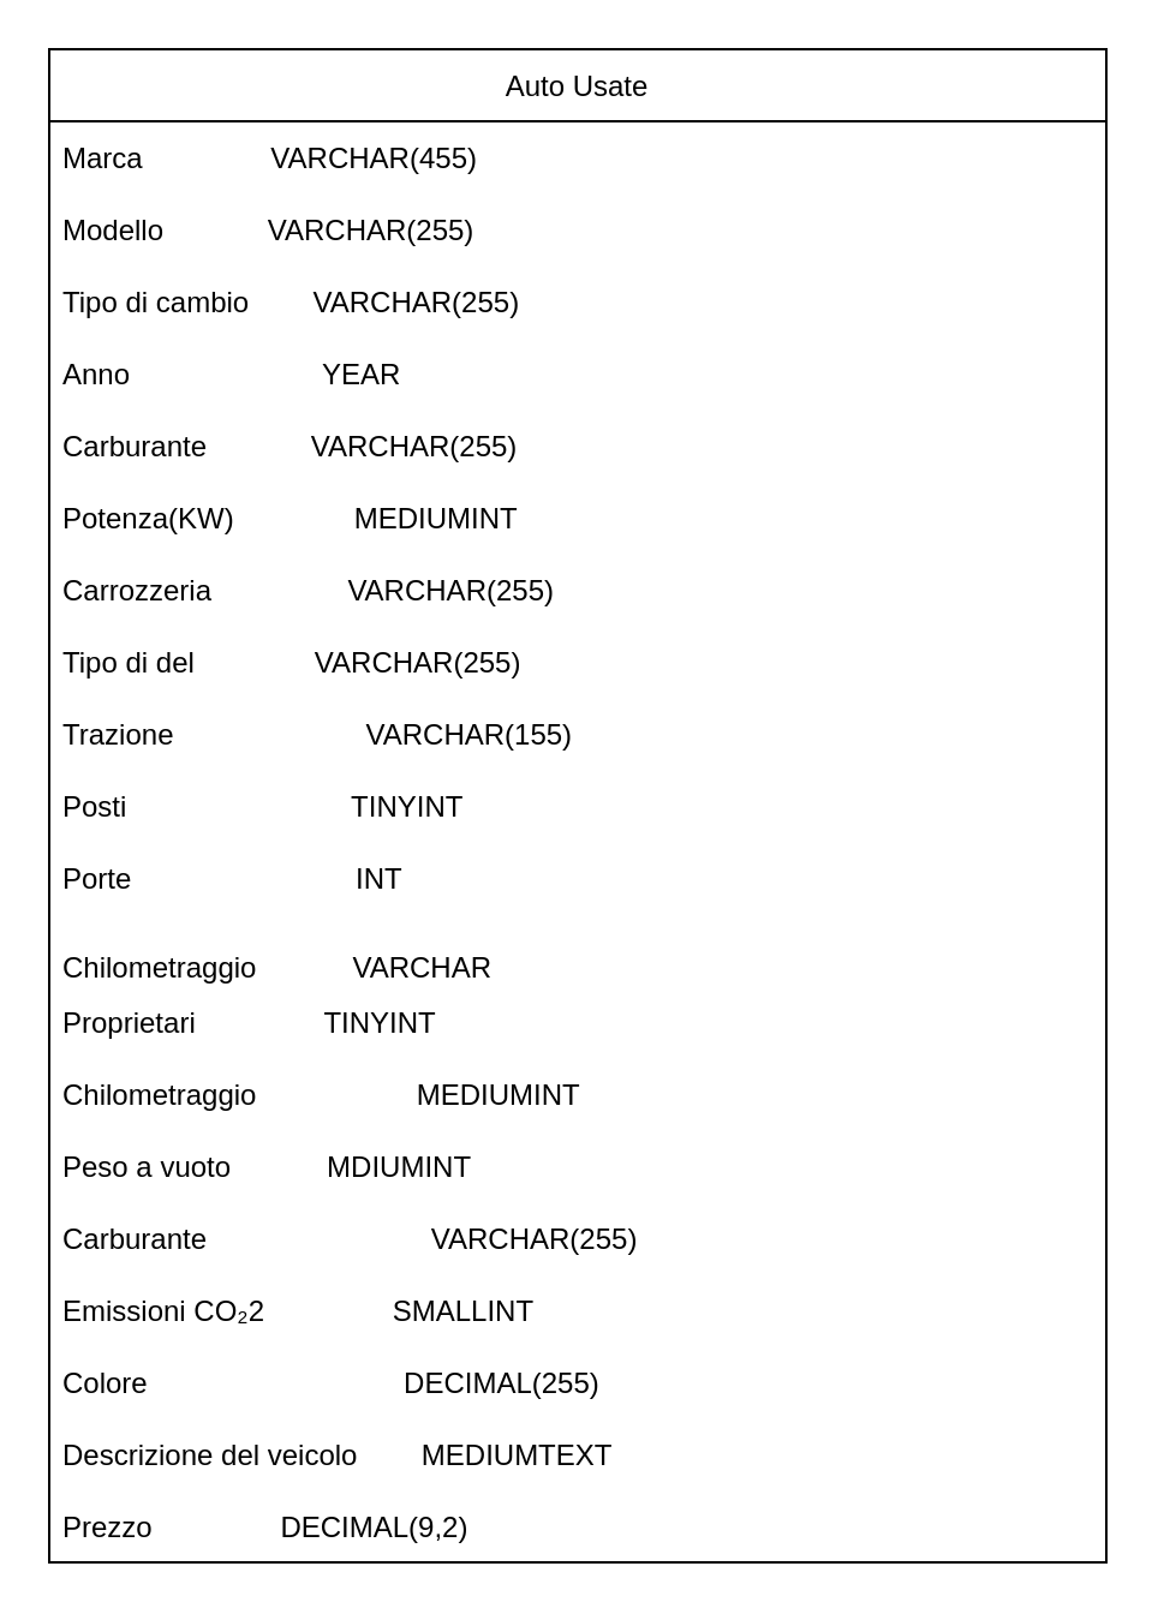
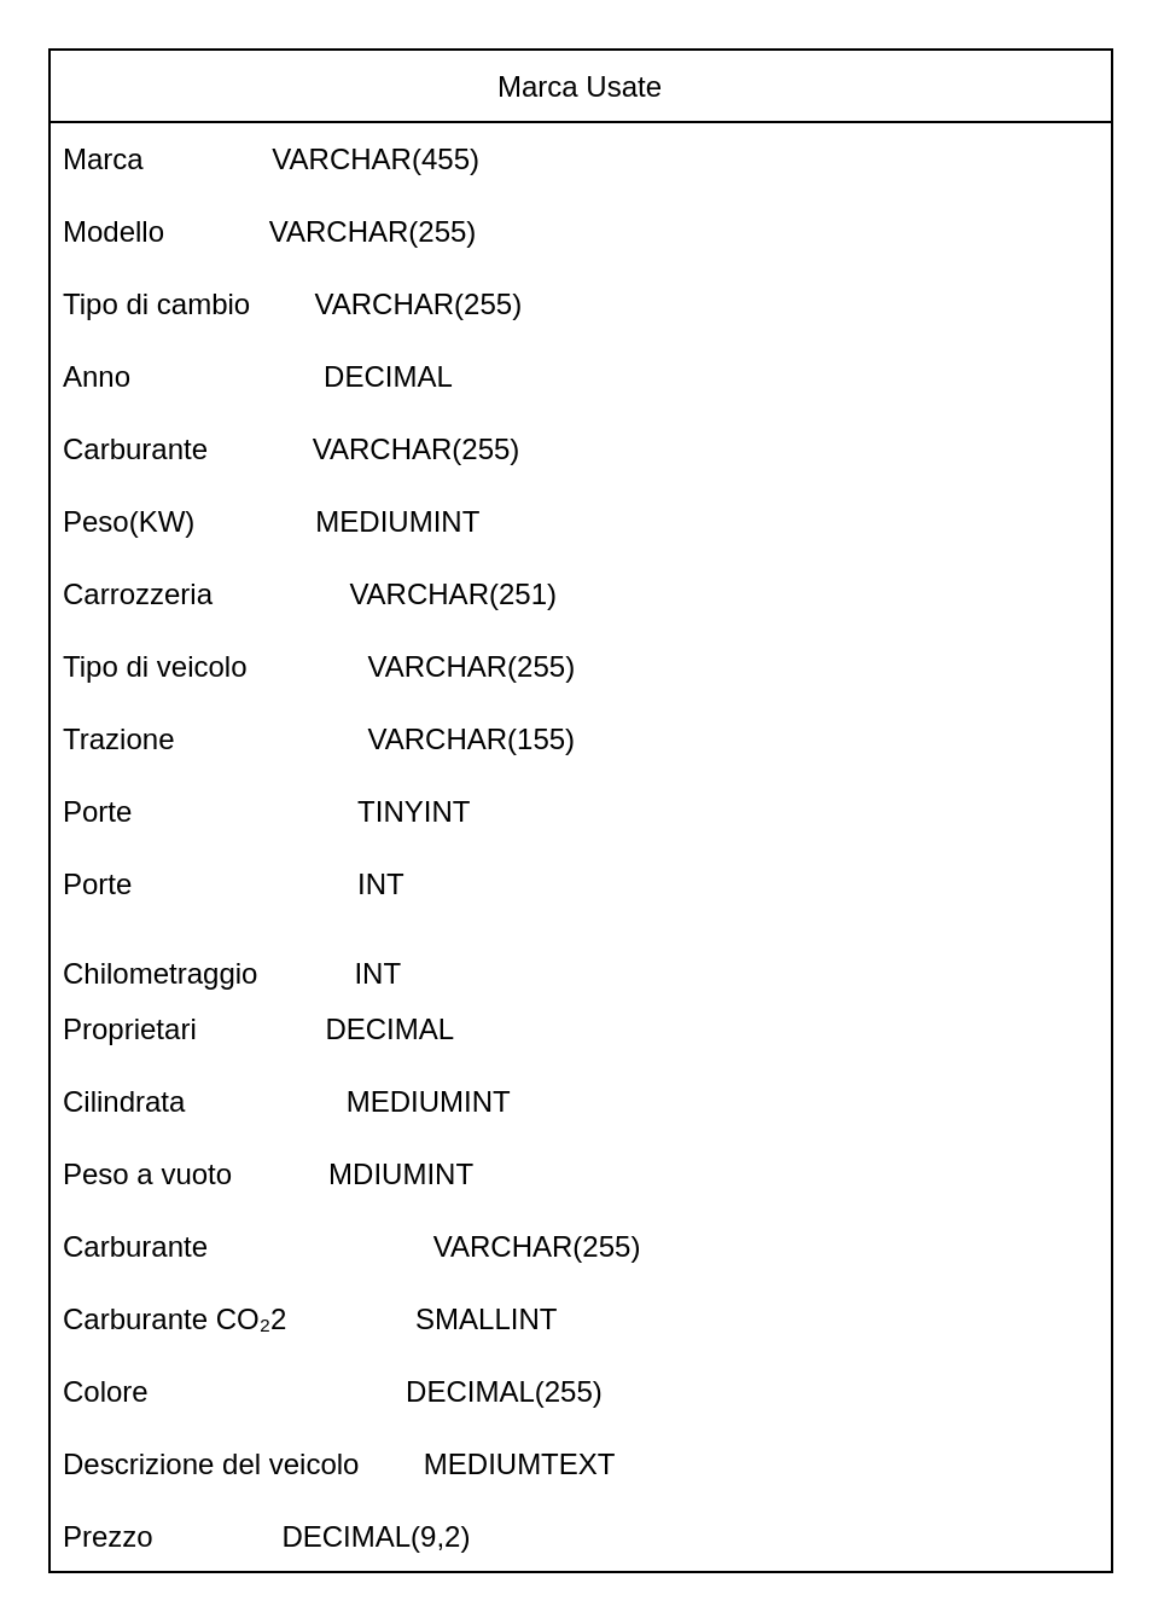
  <mxCell id="0" />
  <mxCell id="1" parent="0" />
- <mxCell id="2" value="Auto Usate" style="swimlane;fontStyle=0;childLayout=stackLayout;horizontal=1;startSize=30;horizontalStack=0;resizeParent=1;resizeParentMax=0;resizeLast=0;collapsible=1;marginBottom=0;" vertex="1" parent="1"><mxGeometry x="20" y="20" width="440" height="630" as="geometry" /></mxCell>
+ <mxCell id="2" value="Marca Usate" style="swimlane;fontStyle=0;childLayout=stackLayout;horizontal=1;startSize=30;horizontalStack=0;resizeParent=1;resizeParentMax=0;resizeLast=0;collapsible=1;marginBottom=0;" vertex="1" parent="1"><mxGeometry x="20" y="20" width="440" height="630" as="geometry" /></mxCell>
  <mxCell id="3" value="Marca                VARCHAR(455)" style="text;strokeColor=none;fillColor=none;align=left;verticalAlign=middle;spacingLeft=4;spacingRight=4;overflow=hidden;points=[[0,0.5],[1,0.5]];portConstraint=eastwest;rotatable=0;" vertex="1" parent="2"><mxGeometry y="30" width="440" height="30" as="geometry" /></mxCell>
  <mxCell id="4" value="Modello             VARCHAR(255)" style="text;strokeColor=none;fillColor=none;align=left;verticalAlign=middle;spacingLeft=4;spacingRight=4;overflow=hidden;points=[[0,0.5],[1,0.5]];portConstraint=eastwest;rotatable=0;" vertex="1" parent="2"><mxGeometry y="60" width="440" height="30" as="geometry" /></mxCell>
  <mxCell id="5" value="Tipo di cambio        VARCHAR(255)" style="text;strokeColor=none;fillColor=none;align=left;verticalAlign=middle;spacingLeft=4;spacingRight=4;overflow=hidden;points=[[0,0.5],[1,0.5]];portConstraint=eastwest;rotatable=0;" vertex="1" parent="2"><mxGeometry y="90" width="440" height="30" as="geometry" /></mxCell>
- <mxCell id="6" value="Anno                        YEAR" style="text;strokeColor=none;fillColor=none;align=left;verticalAlign=middle;spacingLeft=4;spacingRight=4;overflow=hidden;points=[[0,0.5],[1,0.5]];portConstraint=eastwest;rotatable=0;" vertex="1" parent="2"><mxGeometry y="120" width="440" height="30" as="geometry" /></mxCell>
+ <mxCell id="6" value="Anno                        DECIMAL" style="text;strokeColor=none;fillColor=none;align=left;verticalAlign=middle;spacingLeft=4;spacingRight=4;overflow=hidden;points=[[0,0.5],[1,0.5]];portConstraint=eastwest;rotatable=0;" vertex="1" parent="2"><mxGeometry y="120" width="440" height="30" as="geometry" /></mxCell>
  <mxCell id="7" value="Carburante             VARCHAR(255)" style="text;strokeColor=none;fillColor=none;align=left;verticalAlign=middle;spacingLeft=4;spacingRight=4;overflow=hidden;points=[[0,0.5],[1,0.5]];portConstraint=eastwest;rotatable=0;" vertex="1" parent="2"><mxGeometry y="150" width="440" height="30" as="geometry" /></mxCell>
- <mxCell id="8" value="Potenza(KW)               MEDIUMINT" style="text;strokeColor=none;fillColor=none;align=left;verticalAlign=middle;spacingLeft=4;spacingRight=4;overflow=hidden;points=[[0,0.5],[1,0.5]];portConstraint=eastwest;rotatable=0;" vertex="1" parent="2"><mxGeometry y="180" width="440" height="30" as="geometry" /></mxCell>
- <mxCell id="9" value="Carrozzeria                 VARCHAR(255)" style="text;strokeColor=none;fillColor=none;align=left;verticalAlign=middle;spacingLeft=4;spacingRight=4;overflow=hidden;points=[[0,0.5],[1,0.5]];portConstraint=eastwest;rotatable=0;" vertex="1" parent="2"><mxGeometry y="210" width="440" height="30" as="geometry" /></mxCell>
- <mxCell id="10" value="Tipo di del               VARCHAR(255)" style="text;strokeColor=none;fillColor=none;align=left;verticalAlign=middle;spacingLeft=4;spacingRight=4;overflow=hidden;points=[[0,0.5],[1,0.5]];portConstraint=eastwest;rotatable=0;" vertex="1" parent="2"><mxGeometry y="240" width="440" height="30" as="geometry" /></mxCell>
+ <mxCell id="8" value="Peso(KW)               MEDIUMINT" style="text;strokeColor=none;fillColor=none;align=left;verticalAlign=middle;spacingLeft=4;spacingRight=4;overflow=hidden;points=[[0,0.5],[1,0.5]];portConstraint=eastwest;rotatable=0;" vertex="1" parent="2"><mxGeometry y="180" width="440" height="30" as="geometry" /></mxCell>
+ <mxCell id="9" value="Carrozzeria                 VARCHAR(251)" style="text;strokeColor=none;fillColor=none;align=left;verticalAlign=middle;spacingLeft=4;spacingRight=4;overflow=hidden;points=[[0,0.5],[1,0.5]];portConstraint=eastwest;rotatable=0;" vertex="1" parent="2"><mxGeometry y="210" width="440" height="30" as="geometry" /></mxCell>
+ <mxCell id="10" value="Tipo di veicolo               VARCHAR(255)" style="text;strokeColor=none;fillColor=none;align=left;verticalAlign=middle;spacingLeft=4;spacingRight=4;overflow=hidden;points=[[0,0.5],[1,0.5]];portConstraint=eastwest;rotatable=0;" vertex="1" parent="2"><mxGeometry y="240" width="440" height="30" as="geometry" /></mxCell>
  <mxCell id="11" value="Trazione                        VARCHAR(155)" style="text;strokeColor=none;fillColor=none;align=left;verticalAlign=middle;spacingLeft=4;spacingRight=4;overflow=hidden;points=[[0,0.5],[1,0.5]];portConstraint=eastwest;rotatable=0;" vertex="1" parent="2"><mxGeometry y="270" width="440" height="30" as="geometry" /></mxCell>
- <mxCell id="12" value="Posti                            TINYINT" style="text;strokeColor=none;fillColor=none;align=left;verticalAlign=middle;spacingLeft=4;spacingRight=4;overflow=hidden;points=[[0,0.5],[1,0.5]];portConstraint=eastwest;rotatable=0;" vertex="1" parent="2"><mxGeometry y="300" width="440" height="30" as="geometry" /></mxCell>
+ <mxCell id="12" value="Porte                            TINYINT" style="text;strokeColor=none;fillColor=none;align=left;verticalAlign=middle;spacingLeft=4;spacingRight=4;overflow=hidden;points=[[0,0.5],[1,0.5]];portConstraint=eastwest;rotatable=0;" vertex="1" parent="2"><mxGeometry y="300" width="440" height="30" as="geometry" /></mxCell>
  <mxCell id="13" value="Porte                            INT" style="text;strokeColor=none;fillColor=none;align=left;verticalAlign=middle;spacingLeft=4;spacingRight=4;overflow=hidden;points=[[0,0.5],[1,0.5]];portConstraint=eastwest;rotatable=0;" vertex="1" parent="2"><mxGeometry y="330" width="440" height="30" as="geometry" /></mxCell>
- <mxCell id="14" value="&#10;Chilometraggio            VARCHAR" style="text;strokeColor=none;fillColor=none;align=left;verticalAlign=middle;spacingLeft=4;spacingRight=4;overflow=hidden;points=[[0,0.5],[1,0.5]];portConstraint=eastwest;rotatable=0;" vertex="1" parent="2"><mxGeometry y="360" width="440" height="30" as="geometry" /></mxCell>
- <mxCell id="15" value="Proprietari                TINYINT" style="text;strokeColor=none;fillColor=none;align=left;verticalAlign=middle;spacingLeft=4;spacingRight=4;overflow=hidden;points=[[0,0.5],[1,0.5]];portConstraint=eastwest;rotatable=0;" vertex="1" parent="2"><mxGeometry y="390" width="440" height="30" as="geometry" /></mxCell>
- <mxCell id="16" value="Chilometraggio                    MEDIUMINT" style="text;strokeColor=none;fillColor=none;align=left;verticalAlign=middle;spacingLeft=4;spacingRight=4;overflow=hidden;points=[[0,0.5],[1,0.5]];portConstraint=eastwest;rotatable=0;" vertex="1" parent="2"><mxGeometry y="420" width="440" height="30" as="geometry" /></mxCell>
+ <mxCell id="14" value="&#10;Chilometraggio            INT" style="text;strokeColor=none;fillColor=none;align=left;verticalAlign=middle;spacingLeft=4;spacingRight=4;overflow=hidden;points=[[0,0.5],[1,0.5]];portConstraint=eastwest;rotatable=0;" vertex="1" parent="2"><mxGeometry y="360" width="440" height="30" as="geometry" /></mxCell>
+ <mxCell id="15" value="Proprietari                DECIMAL" style="text;strokeColor=none;fillColor=none;align=left;verticalAlign=middle;spacingLeft=4;spacingRight=4;overflow=hidden;points=[[0,0.5],[1,0.5]];portConstraint=eastwest;rotatable=0;" vertex="1" parent="2"><mxGeometry y="390" width="440" height="30" as="geometry" /></mxCell>
+ <mxCell id="16" value="Cilindrata                    MEDIUMINT" style="text;strokeColor=none;fillColor=none;align=left;verticalAlign=middle;spacingLeft=4;spacingRight=4;overflow=hidden;points=[[0,0.5],[1,0.5]];portConstraint=eastwest;rotatable=0;" vertex="1" parent="2"><mxGeometry y="420" width="440" height="30" as="geometry" /></mxCell>
  <mxCell id="17" value="Peso a vuoto            MDIUMINT" style="text;strokeColor=none;fillColor=none;align=left;verticalAlign=middle;spacingLeft=4;spacingRight=4;overflow=hidden;points=[[0,0.5],[1,0.5]];portConstraint=eastwest;rotatable=0;" vertex="1" parent="2"><mxGeometry y="450" width="440" height="30" as="geometry" /></mxCell>
  <mxCell id="18" value="Carburante                            VARCHAR(255)" style="text;strokeColor=none;fillColor=none;align=left;verticalAlign=middle;spacingLeft=4;spacingRight=4;overflow=hidden;points=[[0,0.5],[1,0.5]];portConstraint=eastwest;rotatable=0;" vertex="1" parent="2"><mxGeometry y="480" width="440" height="30" as="geometry" /></mxCell>
- <mxCell id="19" value="Emissioni CO₂2                SMALLINT" style="text;strokeColor=none;fillColor=none;align=left;verticalAlign=middle;spacingLeft=4;spacingRight=4;overflow=hidden;points=[[0,0.5],[1,0.5]];portConstraint=eastwest;rotatable=0;" vertex="1" parent="2"><mxGeometry y="510" width="440" height="30" as="geometry" /></mxCell>
+ <mxCell id="19" value="Carburante CO₂2                SMALLINT" style="text;strokeColor=none;fillColor=none;align=left;verticalAlign=middle;spacingLeft=4;spacingRight=4;overflow=hidden;points=[[0,0.5],[1,0.5]];portConstraint=eastwest;rotatable=0;" vertex="1" parent="2"><mxGeometry y="510" width="440" height="30" as="geometry" /></mxCell>
  <mxCell id="20" value="Colore                                DECIMAL(255)" style="text;strokeColor=none;fillColor=none;align=left;verticalAlign=middle;spacingLeft=4;spacingRight=4;overflow=hidden;points=[[0,0.5],[1,0.5]];portConstraint=eastwest;rotatable=0;" vertex="1" parent="2"><mxGeometry y="540" width="440" height="30" as="geometry" /></mxCell>
  <mxCell id="21" value="Descrizione del veicolo        MEDIUMTEXT" style="text;strokeColor=none;fillColor=none;align=left;verticalAlign=middle;spacingLeft=4;spacingRight=4;overflow=hidden;points=[[0,0.5],[1,0.5]];portConstraint=eastwest;rotatable=0;" vertex="1" parent="2"><mxGeometry y="570" width="440" height="30" as="geometry" /></mxCell>
  <mxCell id="22" value="Prezzo                DECIMAL(9,2)" style="text;strokeColor=none;fillColor=none;align=left;verticalAlign=middle;spacingLeft=4;spacingRight=4;overflow=hidden;points=[[0,0.5],[1,0.5]];portConstraint=eastwest;rotatable=0;" vertex="1" parent="2"><mxGeometry y="600" width="440" height="30" as="geometry" /></mxCell>
